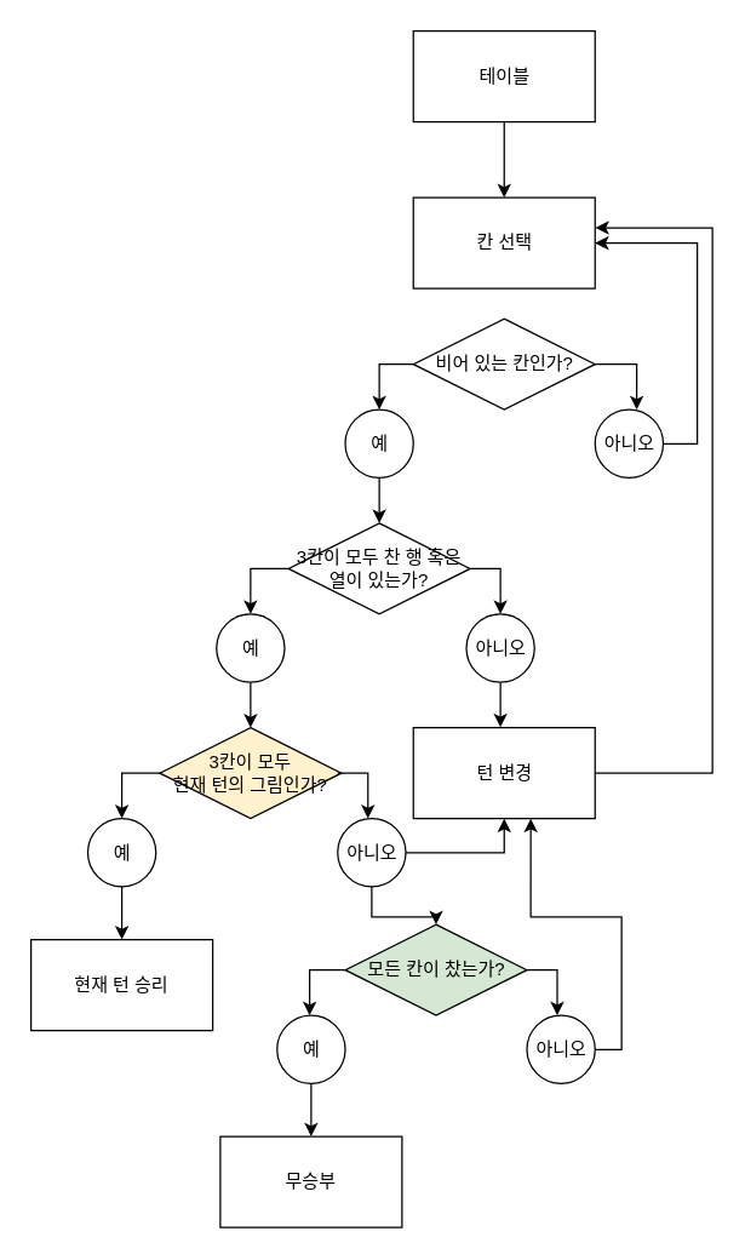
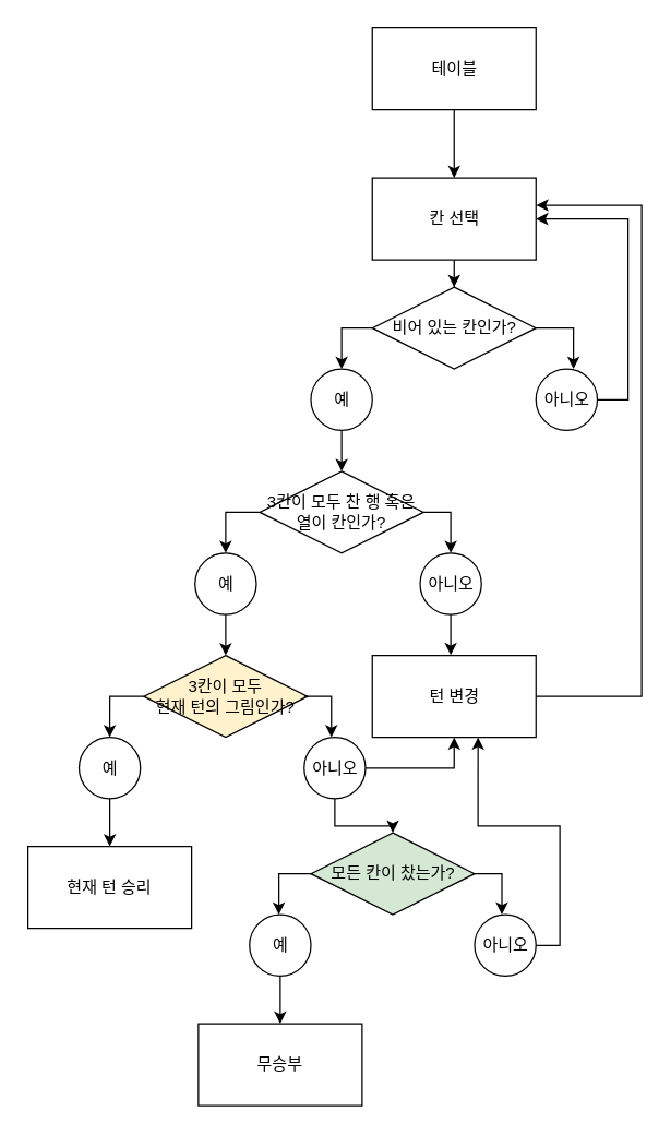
  <mxCell id="0" />
  <mxCell id="1" parent="0" />
  <mxCell id="2" style="edgeStyle=orthogonalEdgeStyle;rounded=0;orthogonalLoop=1;jettySize=auto;html=1;entryX=0.5;entryY=0;entryDx=0;entryDy=0;" edge="1" parent="1" source="3" target="5"><mxGeometry relative="1" as="geometry" /></mxCell>
  <mxCell id="3" value="테이블" style="rounded=0;whiteSpace=wrap;html=1;" vertex="1" parent="1"><mxGeometry x="272.5" y="20" width="120" height="60" as="geometry" /></mxCell>
+ <mxCell id="4" style="edgeStyle=orthogonalEdgeStyle;rounded=0;orthogonalLoop=1;jettySize=auto;html=1;entryX=0.5;entryY=0;entryDx=0;entryDy=0;" edge="1" parent="1" source="5" target="8"><mxGeometry relative="1" as="geometry" /></mxCell>
  <mxCell id="5" value="칸 선택" style="rounded=0;whiteSpace=wrap;html=1;" vertex="1" parent="1"><mxGeometry x="272.5" y="130" width="120" height="60" as="geometry" /></mxCell>
  <mxCell id="6" style="edgeStyle=orthogonalEdgeStyle;rounded=0;orthogonalLoop=1;jettySize=auto;html=1;entryX=0.611;entryY=0;entryDx=0;entryDy=0;entryPerimeter=0;" edge="1" parent="1" source="8" target="12"><mxGeometry relative="1" as="geometry"><mxPoint x="430" y="260" as="targetPoint" /><Array as="points"><mxPoint x="420" y="240" /></Array></mxGeometry></mxCell>
  <mxCell id="7" style="edgeStyle=orthogonalEdgeStyle;rounded=0;orthogonalLoop=1;jettySize=auto;html=1;entryX=0.5;entryY=0;entryDx=0;entryDy=0;" edge="1" parent="1" source="8" target="10"><mxGeometry relative="1" as="geometry"><mxPoint x="230" y="260" as="targetPoint" /><Array as="points"><mxPoint x="250" y="240" /></Array></mxGeometry></mxCell>
  <mxCell id="8" value="비어 있는 칸인가?" style="rhombus;whiteSpace=wrap;html=1;" vertex="1" parent="1"><mxGeometry x="272.5" y="210" width="120" height="60" as="geometry" /></mxCell>
  <mxCell id="9" style="edgeStyle=orthogonalEdgeStyle;rounded=0;orthogonalLoop=1;jettySize=auto;html=1;" edge="1" parent="1" source="10" target="15"><mxGeometry relative="1" as="geometry" /></mxCell>
  <mxCell id="10" value="예" style="ellipse;whiteSpace=wrap;html=1;aspect=fixed;" vertex="1" parent="1"><mxGeometry x="227.5" y="270" width="45" height="45" as="geometry" /></mxCell>
  <mxCell id="11" style="edgeStyle=orthogonalEdgeStyle;rounded=0;orthogonalLoop=1;jettySize=auto;html=1;entryX=1;entryY=0.5;entryDx=0;entryDy=0;" edge="1" parent="1" source="12" target="5"><mxGeometry relative="1" as="geometry"><Array as="points"><mxPoint x="460" y="293" /><mxPoint x="460" y="160" /></Array></mxGeometry></mxCell>
  <mxCell id="12" value="아니오" style="ellipse;whiteSpace=wrap;html=1;aspect=fixed;" vertex="1" parent="1"><mxGeometry x="392.5" y="270" width="45" height="45" as="geometry" /></mxCell>
  <mxCell id="13" style="edgeStyle=orthogonalEdgeStyle;rounded=0;orthogonalLoop=1;jettySize=auto;html=1;entryX=0.5;entryY=0;entryDx=0;entryDy=0;" edge="1" parent="1" source="15" target="17"><mxGeometry relative="1" as="geometry" /></mxCell>
  <mxCell id="14" style="edgeStyle=orthogonalEdgeStyle;rounded=0;orthogonalLoop=1;jettySize=auto;html=1;entryX=0.5;entryY=0;entryDx=0;entryDy=0;" edge="1" parent="1" source="15" target="19"><mxGeometry relative="1" as="geometry"><mxPoint x="330" y="400" as="targetPoint" /><Array as="points"><mxPoint x="330" y="375" /></Array></mxGeometry></mxCell>
- <mxCell id="15" value="3칸이 모두 찬 행 혹은 열이 있는가?" style="rhombus;whiteSpace=wrap;html=1;" vertex="1" parent="1"><mxGeometry x="190" y="345" width="120" height="60" as="geometry" /></mxCell>
+ <mxCell id="15" value="3칸이 모두 찬 행 혹은 열이 칸인가?" style="rhombus;whiteSpace=wrap;html=1;" vertex="1" parent="1"><mxGeometry x="190" y="345" width="120" height="60" as="geometry" /></mxCell>
  <mxCell id="16" style="edgeStyle=orthogonalEdgeStyle;rounded=0;orthogonalLoop=1;jettySize=auto;html=1;entryX=0.5;entryY=0;entryDx=0;entryDy=0;" edge="1" parent="1" source="17" target="20"><mxGeometry relative="1" as="geometry" /></mxCell>
  <mxCell id="17" value="예" style="ellipse;whiteSpace=wrap;html=1;aspect=fixed;" vertex="1" parent="1"><mxGeometry x="142.5" y="405" width="45" height="45" as="geometry" /></mxCell>
  <mxCell id="18" style="edgeStyle=orthogonalEdgeStyle;rounded=0;orthogonalLoop=1;jettySize=auto;html=1;entryX=0.479;entryY=-0.006;entryDx=0;entryDy=0;entryPerimeter=0;" edge="1" parent="1" source="19" target="35"><mxGeometry relative="1" as="geometry" /></mxCell>
  <mxCell id="19" value="아니오" style="ellipse;whiteSpace=wrap;html=1;aspect=fixed;" vertex="1" parent="1"><mxGeometry x="307.5" y="405" width="45" height="45" as="geometry" /></mxCell>
  <mxCell id="20" value="3칸이 모두&lt;br&gt;현재 턴의 그림인가?" style="rhombus;whiteSpace=wrap;html=1;fillColor=#fff2cc;" vertex="1" parent="1"><mxGeometry x="105" y="480" width="120" height="60" as="geometry" /></mxCell>
  <mxCell id="21" style="edgeStyle=orthogonalEdgeStyle;rounded=0;orthogonalLoop=1;jettySize=auto;html=1;entryX=0.5;entryY=0;entryDx=0;entryDy=0;" edge="1" parent="1" source="22" target="31"><mxGeometry relative="1" as="geometry" /></mxCell>
  <mxCell id="22" value="예" style="ellipse;whiteSpace=wrap;html=1;aspect=fixed;" vertex="1" parent="1"><mxGeometry x="57.5" y="540" width="45" height="45" as="geometry" /></mxCell>
  <mxCell id="23" style="edgeStyle=orthogonalEdgeStyle;rounded=0;orthogonalLoop=1;jettySize=auto;html=1;entryX=0.5;entryY=1;entryDx=0;entryDy=0;" edge="1" parent="1" source="25" target="35"><mxGeometry relative="1" as="geometry" /></mxCell>
  <mxCell id="24" style="edgeStyle=orthogonalEdgeStyle;rounded=0;orthogonalLoop=1;jettySize=auto;html=1;entryX=0.5;entryY=0;entryDx=0;entryDy=0;" edge="1" parent="1" source="25" target="26"><mxGeometry relative="1" as="geometry" /></mxCell>
  <mxCell id="25" value="아니오" style="ellipse;whiteSpace=wrap;html=1;aspect=fixed;" vertex="1" parent="1"><mxGeometry x="222.5" y="540" width="45" height="45" as="geometry" /></mxCell>
  <mxCell id="26" value="모든 칸이 찼는가?" style="rhombus;whiteSpace=wrap;html=1;fillColor=#d5e8d4;" vertex="1" parent="1"><mxGeometry x="227.5" y="610" width="120" height="60" as="geometry" /></mxCell>
  <mxCell id="27" style="edgeStyle=orthogonalEdgeStyle;rounded=0;orthogonalLoop=1;jettySize=auto;html=1;entryX=0.5;entryY=0;entryDx=0;entryDy=0;" edge="1" parent="1" source="28" target="38"><mxGeometry relative="1" as="geometry" /></mxCell>
  <mxCell id="28" value="예" style="ellipse;whiteSpace=wrap;html=1;aspect=fixed;" vertex="1" parent="1"><mxGeometry x="182.5" y="670" width="45" height="45" as="geometry" /></mxCell>
  <mxCell id="29" style="edgeStyle=orthogonalEdgeStyle;rounded=0;orthogonalLoop=1;jettySize=auto;html=1;entryX=0.646;entryY=1;entryDx=0;entryDy=0;entryPerimeter=0;" edge="1" parent="1" source="30" target="35"><mxGeometry relative="1" as="geometry"><Array as="points"><mxPoint x="410" y="693" /><mxPoint x="410" y="605" /><mxPoint x="350" y="605" /></Array></mxGeometry></mxCell>
  <mxCell id="30" value="아니오" style="ellipse;whiteSpace=wrap;html=1;aspect=fixed;" vertex="1" parent="1"><mxGeometry x="347.5" y="670" width="45" height="45" as="geometry" /></mxCell>
  <mxCell id="31" value="현재 턴 승리" style="rounded=0;whiteSpace=wrap;html=1;" vertex="1" parent="1"><mxGeometry x="20" y="620" width="120" height="60" as="geometry" /></mxCell>
  <mxCell id="32" style="edgeStyle=orthogonalEdgeStyle;rounded=0;orthogonalLoop=1;jettySize=auto;html=1;entryX=0.5;entryY=0;entryDx=0;entryDy=0;" edge="1" parent="1"><mxGeometry relative="1" as="geometry"><mxPoint x="105.003" y="510.011" as="sourcePoint" /><mxPoint x="79.98" y="540" as="targetPoint" /></mxGeometry></mxCell>
  <mxCell id="33" style="edgeStyle=orthogonalEdgeStyle;rounded=0;orthogonalLoop=1;jettySize=auto;html=1;entryX=0.5;entryY=0;entryDx=0;entryDy=0;" edge="1" parent="1"><mxGeometry relative="1" as="geometry"><mxPoint x="242.52" y="540" as="targetPoint" /><mxPoint x="222.497" y="510.011" as="sourcePoint" /><Array as="points"><mxPoint x="242.52" y="510" /></Array></mxGeometry></mxCell>
  <mxCell id="34" style="edgeStyle=orthogonalEdgeStyle;rounded=0;orthogonalLoop=1;jettySize=auto;html=1;entryX=1.001;entryY=0.333;entryDx=0;entryDy=0;entryPerimeter=0;" edge="1" parent="1" source="35" target="5"><mxGeometry relative="1" as="geometry"><mxPoint x="400" y="150" as="targetPoint" /><Array as="points"><mxPoint x="470" y="510" /><mxPoint x="470" y="150" /></Array></mxGeometry></mxCell>
  <mxCell id="35" value="턴 변경" style="rounded=0;whiteSpace=wrap;html=1;" vertex="1" parent="1"><mxGeometry x="272.5" y="480" width="120" height="60" as="geometry" /></mxCell>
  <mxCell id="36" style="edgeStyle=orthogonalEdgeStyle;rounded=0;orthogonalLoop=1;jettySize=auto;html=1;entryX=0.5;entryY=0;entryDx=0;entryDy=0;" edge="1" parent="1"><mxGeometry relative="1" as="geometry"><mxPoint x="229" y="640" as="sourcePoint" /><mxPoint x="204" y="670" as="targetPoint" /></mxGeometry></mxCell>
  <mxCell id="37" style="edgeStyle=orthogonalEdgeStyle;rounded=0;orthogonalLoop=1;jettySize=auto;html=1;entryX=0.5;entryY=0;entryDx=0;entryDy=0;" edge="1" parent="1"><mxGeometry relative="1" as="geometry"><mxPoint x="367.5" y="670" as="targetPoint" /><mxPoint x="347.5" y="640" as="sourcePoint" /><Array as="points"><mxPoint x="367.5" y="640" /></Array></mxGeometry></mxCell>
  <mxCell id="38" value="무승부" style="rounded=0;whiteSpace=wrap;html=1;" vertex="1" parent="1"><mxGeometry x="145" y="750" width="120" height="60" as="geometry" /></mxCell>
